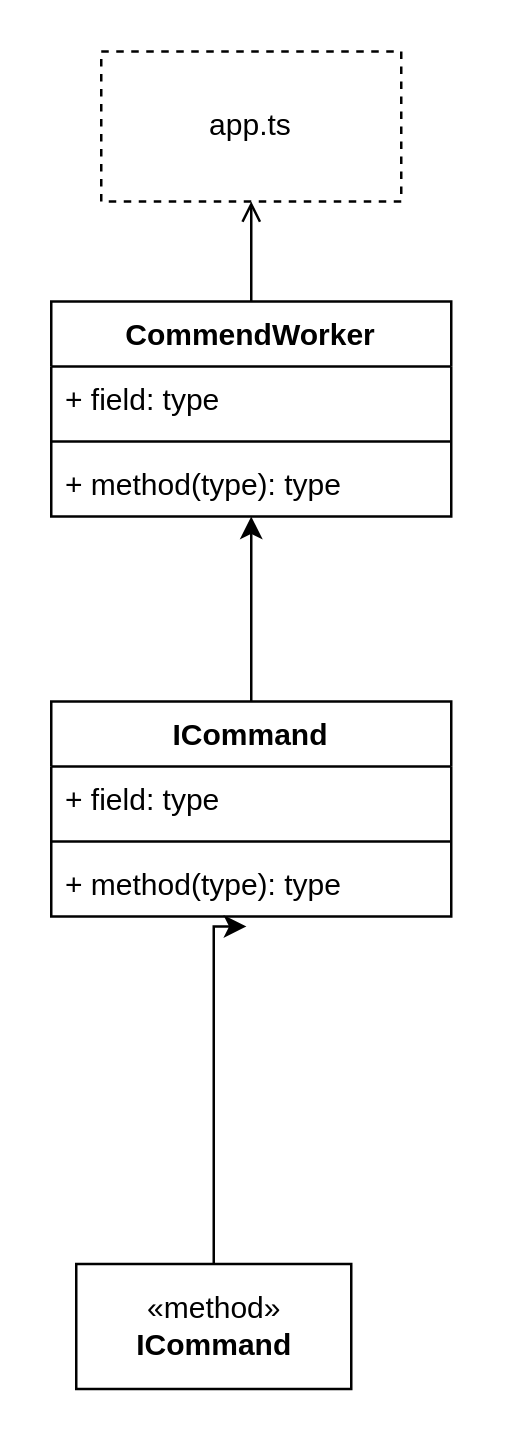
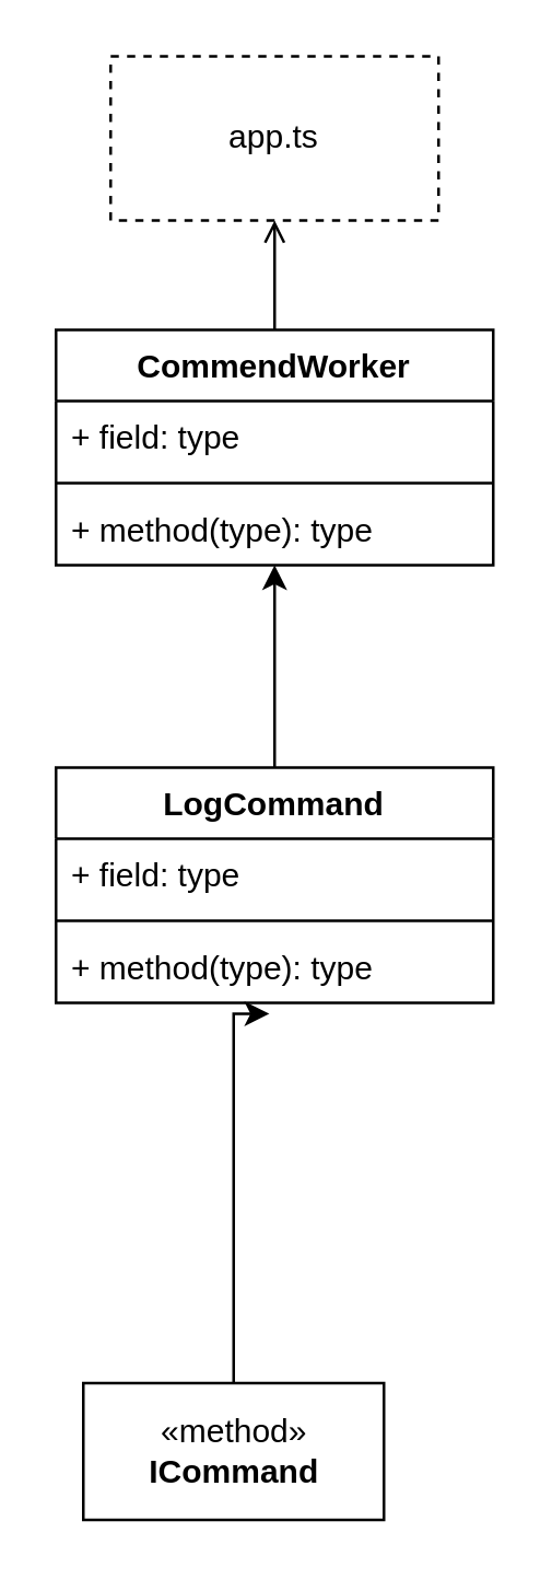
  <mxCell id="0" />
  <mxCell id="1" parent="0" />
  <mxCell id="2" style="edgeStyle=orthogonalEdgeStyle;rounded=0;orthogonalLoop=1;jettySize=auto;html=1;entryX=0.488;entryY=1.154;entryDx=0;entryDy=0;entryPerimeter=0;" edge="1" parent="1" source="3" target="8"><mxGeometry relative="1" as="geometry"><Array as="points"><mxPoint x="85" y="370" /></Array></mxGeometry></mxCell>
  <mxCell id="3" value="«method»&lt;br&gt;&lt;b&gt;ICommand&lt;/b&gt;" style="html=1;" vertex="1" parent="1"><mxGeometry x="30" y="505" width="110" height="50" as="geometry" /></mxCell>
  <mxCell id="4" style="edgeStyle=orthogonalEdgeStyle;rounded=0;orthogonalLoop=1;jettySize=auto;html=1;" edge="1" parent="1" source="5" target="13"><mxGeometry relative="1" as="geometry"><Array as="points"><mxPoint x="100" y="220" /><mxPoint x="100" y="220" /></Array></mxGeometry></mxCell>
- <mxCell id="5" value="ICommand" style="swimlane;fontStyle=1;align=center;verticalAlign=top;childLayout=stackLayout;horizontal=1;startSize=26;horizontalStack=0;resizeParent=1;resizeParentMax=0;resizeLast=0;collapsible=1;marginBottom=0;" vertex="1" parent="1"><mxGeometry x="20" y="280" width="160" height="86" as="geometry" /></mxCell>
+ <mxCell id="5" value="LogCommand" style="swimlane;fontStyle=1;align=center;verticalAlign=top;childLayout=stackLayout;horizontal=1;startSize=26;horizontalStack=0;resizeParent=1;resizeParentMax=0;resizeLast=0;collapsible=1;marginBottom=0;" vertex="1" parent="1"><mxGeometry x="20" y="280" width="160" height="86" as="geometry" /></mxCell>
  <mxCell id="6" value="+ field: type" style="text;strokeColor=none;fillColor=none;align=left;verticalAlign=top;spacingLeft=4;spacingRight=4;overflow=hidden;rotatable=0;points=[[0,0.5],[1,0.5]];portConstraint=eastwest;" vertex="1" parent="5"><mxGeometry y="26" width="160" height="26" as="geometry" /></mxCell>
  <mxCell id="7" value="" style="line;strokeWidth=1;fillColor=none;align=left;verticalAlign=middle;spacingTop=-1;spacingLeft=3;spacingRight=3;rotatable=0;labelPosition=right;points=[];portConstraint=eastwest;" vertex="1" parent="5"><mxGeometry y="52" width="160" height="8" as="geometry" /></mxCell>
  <mxCell id="8" value="+ method(type): type" style="text;strokeColor=none;fillColor=none;align=left;verticalAlign=top;spacingLeft=4;spacingRight=4;overflow=hidden;rotatable=0;points=[[0,0.5],[1,0.5]];portConstraint=eastwest;" vertex="1" parent="5"><mxGeometry y="60" width="160" height="26" as="geometry" /></mxCell>
  <mxCell id="9" style="edgeStyle=orthogonalEdgeStyle;rounded=0;orthogonalLoop=1;jettySize=auto;html=1;endArrow=open;" edge="1" parent="1" source="10" target="14"><mxGeometry relative="1" as="geometry" /></mxCell>
  <mxCell id="10" value="CommendWorker" style="swimlane;fontStyle=1;align=center;verticalAlign=top;childLayout=stackLayout;horizontal=1;startSize=26;horizontalStack=0;resizeParent=1;resizeParentMax=0;resizeLast=0;collapsible=1;marginBottom=0;" vertex="1" parent="1"><mxGeometry x="20" y="120" width="160" height="86" as="geometry" /></mxCell>
  <mxCell id="11" value="+ field: type" style="text;strokeColor=none;fillColor=none;align=left;verticalAlign=top;spacingLeft=4;spacingRight=4;overflow=hidden;rotatable=0;points=[[0,0.5],[1,0.5]];portConstraint=eastwest;" vertex="1" parent="10"><mxGeometry y="26" width="160" height="26" as="geometry" /></mxCell>
  <mxCell id="12" value="" style="line;strokeWidth=1;fillColor=none;align=left;verticalAlign=middle;spacingTop=-1;spacingLeft=3;spacingRight=3;rotatable=0;labelPosition=right;points=[];portConstraint=eastwest;" vertex="1" parent="10"><mxGeometry y="52" width="160" height="8" as="geometry" /></mxCell>
  <mxCell id="13" value="+ method(type): type" style="text;strokeColor=none;fillColor=none;align=left;verticalAlign=top;spacingLeft=4;spacingRight=4;overflow=hidden;rotatable=0;points=[[0,0.5],[1,0.5]];portConstraint=eastwest;" vertex="1" parent="10"><mxGeometry y="60" width="160" height="26" as="geometry" /></mxCell>
  <mxCell id="14" value="app.ts" style="rounded=0;whiteSpace=wrap;html=1;dashed=1;" vertex="1" parent="1"><mxGeometry x="40" y="20" width="120" height="60" as="geometry" /></mxCell>
